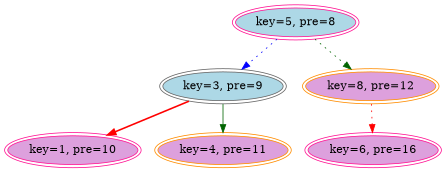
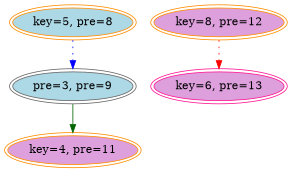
  digraph {
    node [color=darkorange fillcolor=plum peripheries=2 style=filled]
    edge [color=darkgreen style=dotted]
-   n1 [color=deeppink fillcolor=lightblue label="key=5, pre=8"]
-   n2 [color=gray40 fillcolor=lightblue label="key=3, pre=9"]
+   n1 [fillcolor=lightblue label="key=5, pre=8"]
+   n2 [color=gray40 fillcolor=lightblue label="pre=3, pre=9"]
    n3 [label="key=8, pre=12"]
-   n4 [color=deeppink label="key=1, pre=10"]
    n5 [label="key=4, pre=11"]
-   n6 [color=deeppink label="key=6, pre=16"]
+   n6 [color=deeppink label="key=6, pre=13"]
    n1 -> n2 [color=blue]
-   n1 -> n3
-   n2 -> n4 [color=red style=bold]
    n2 -> n5 [style=solid]
    n3 -> n6 [color=red]
  }
